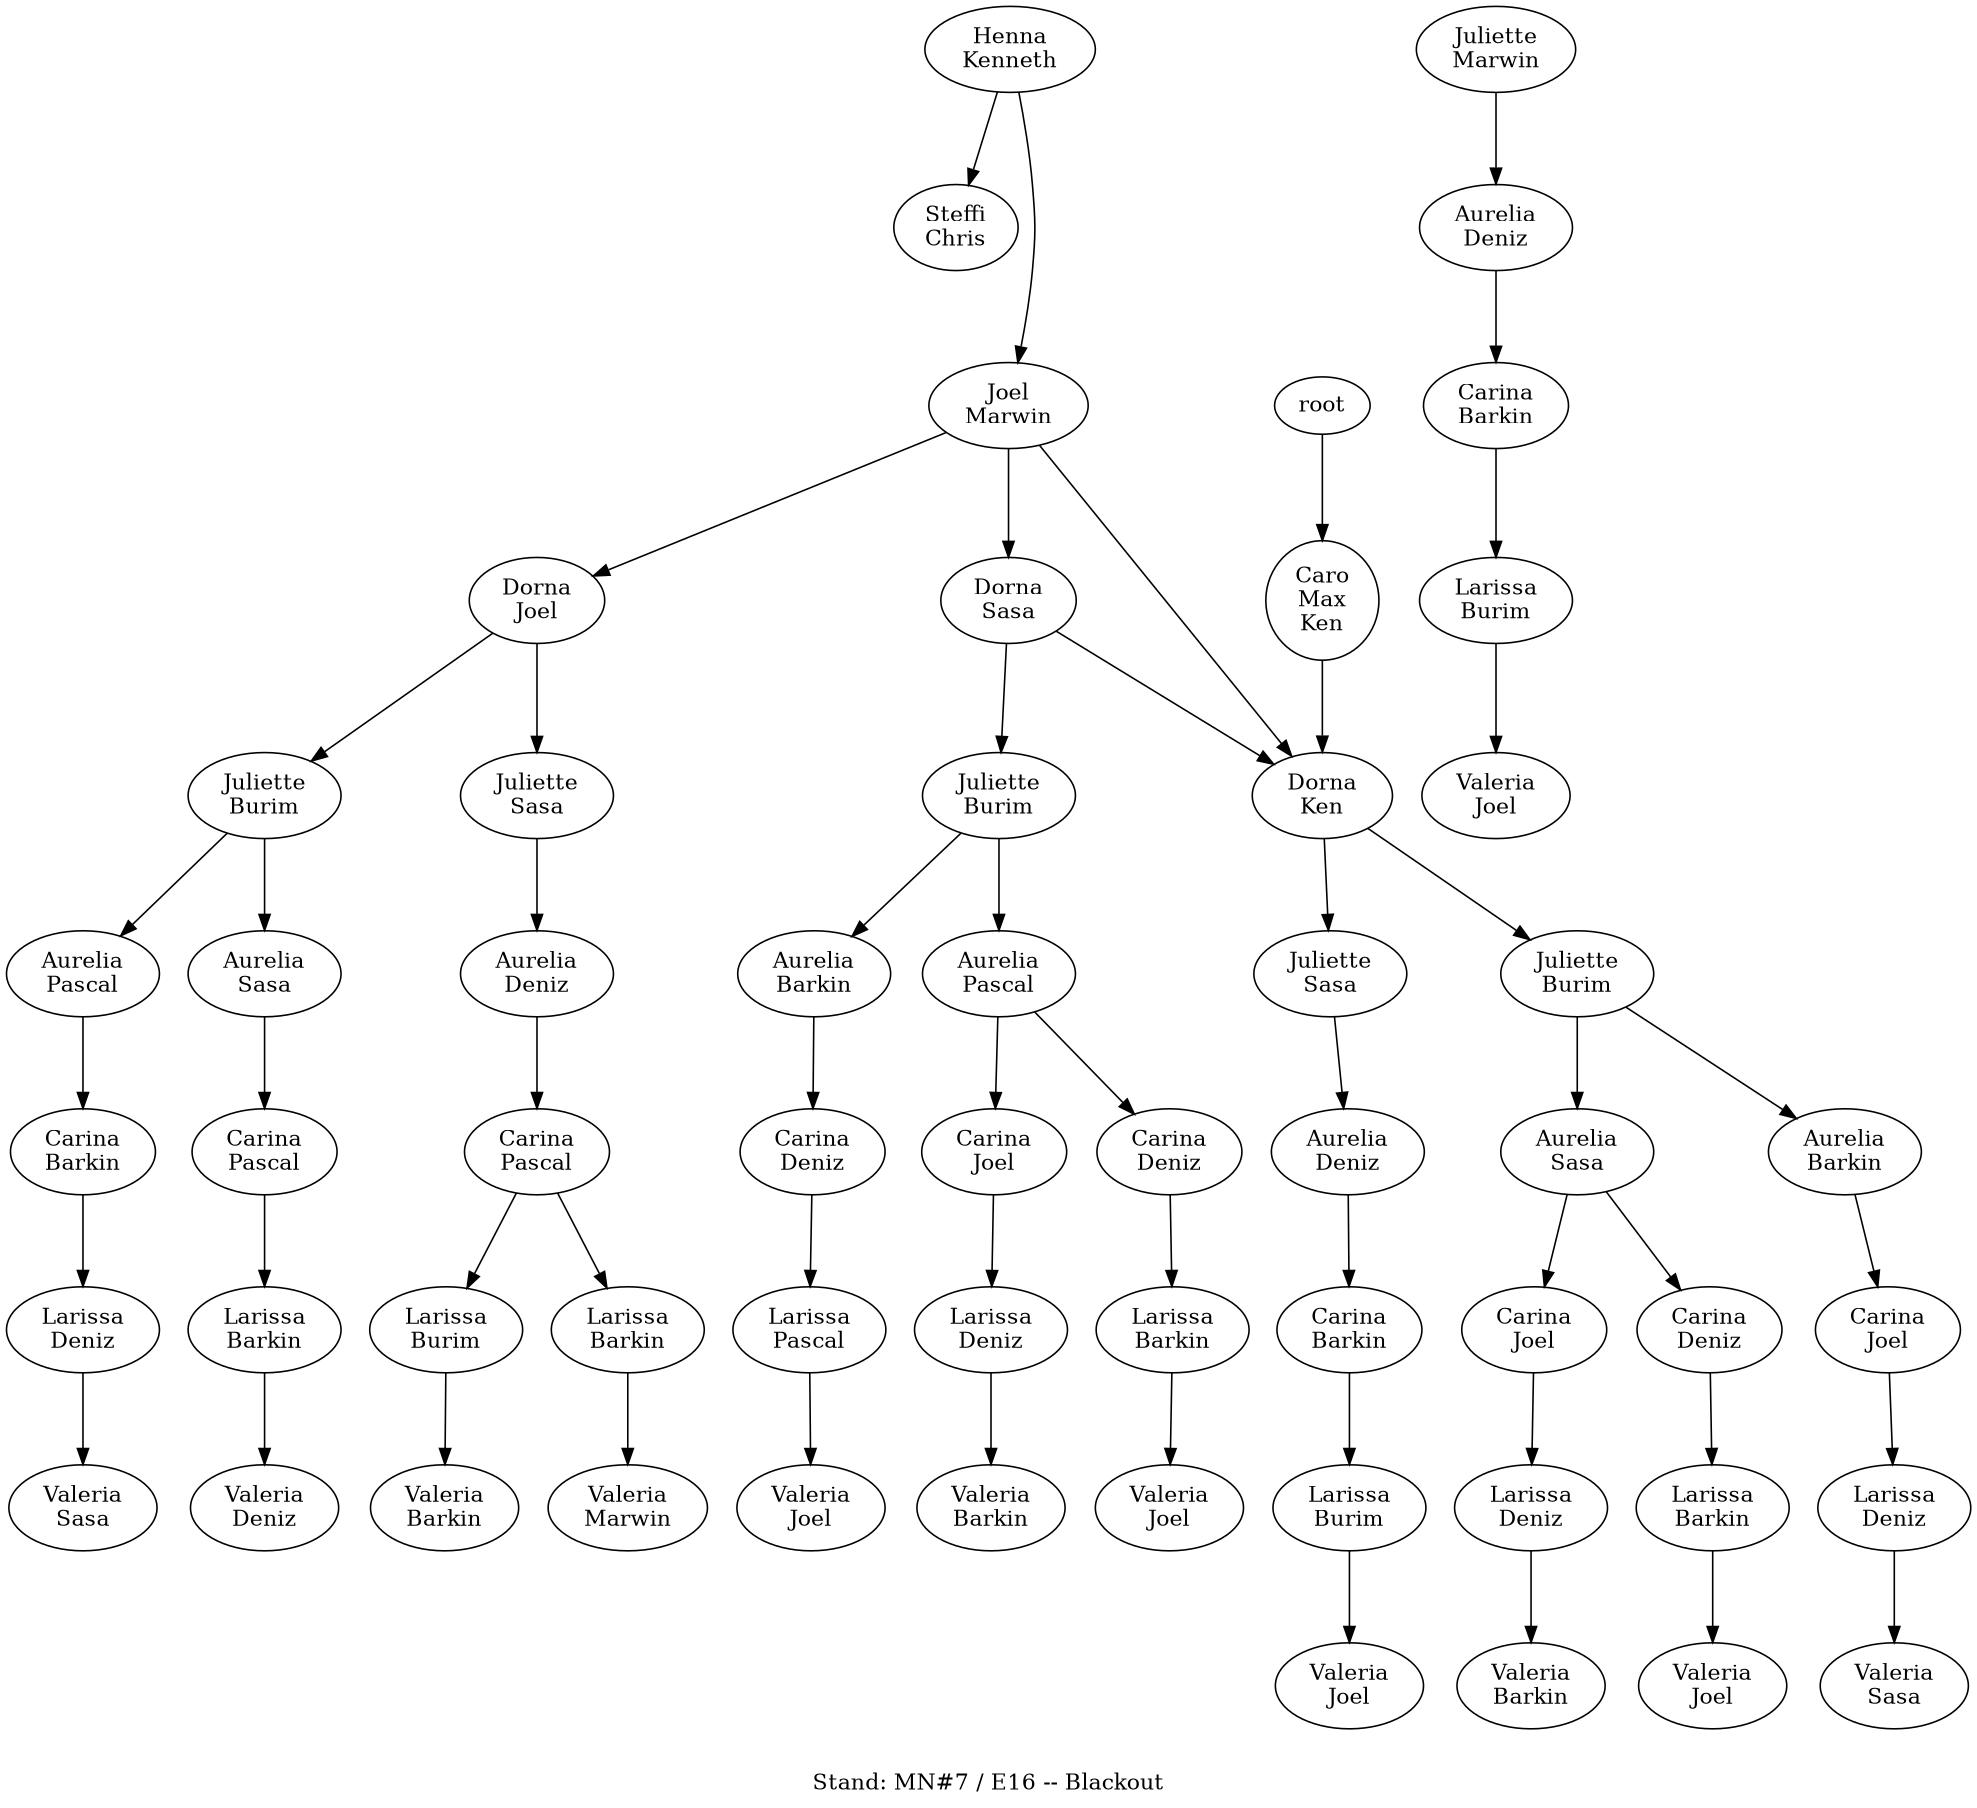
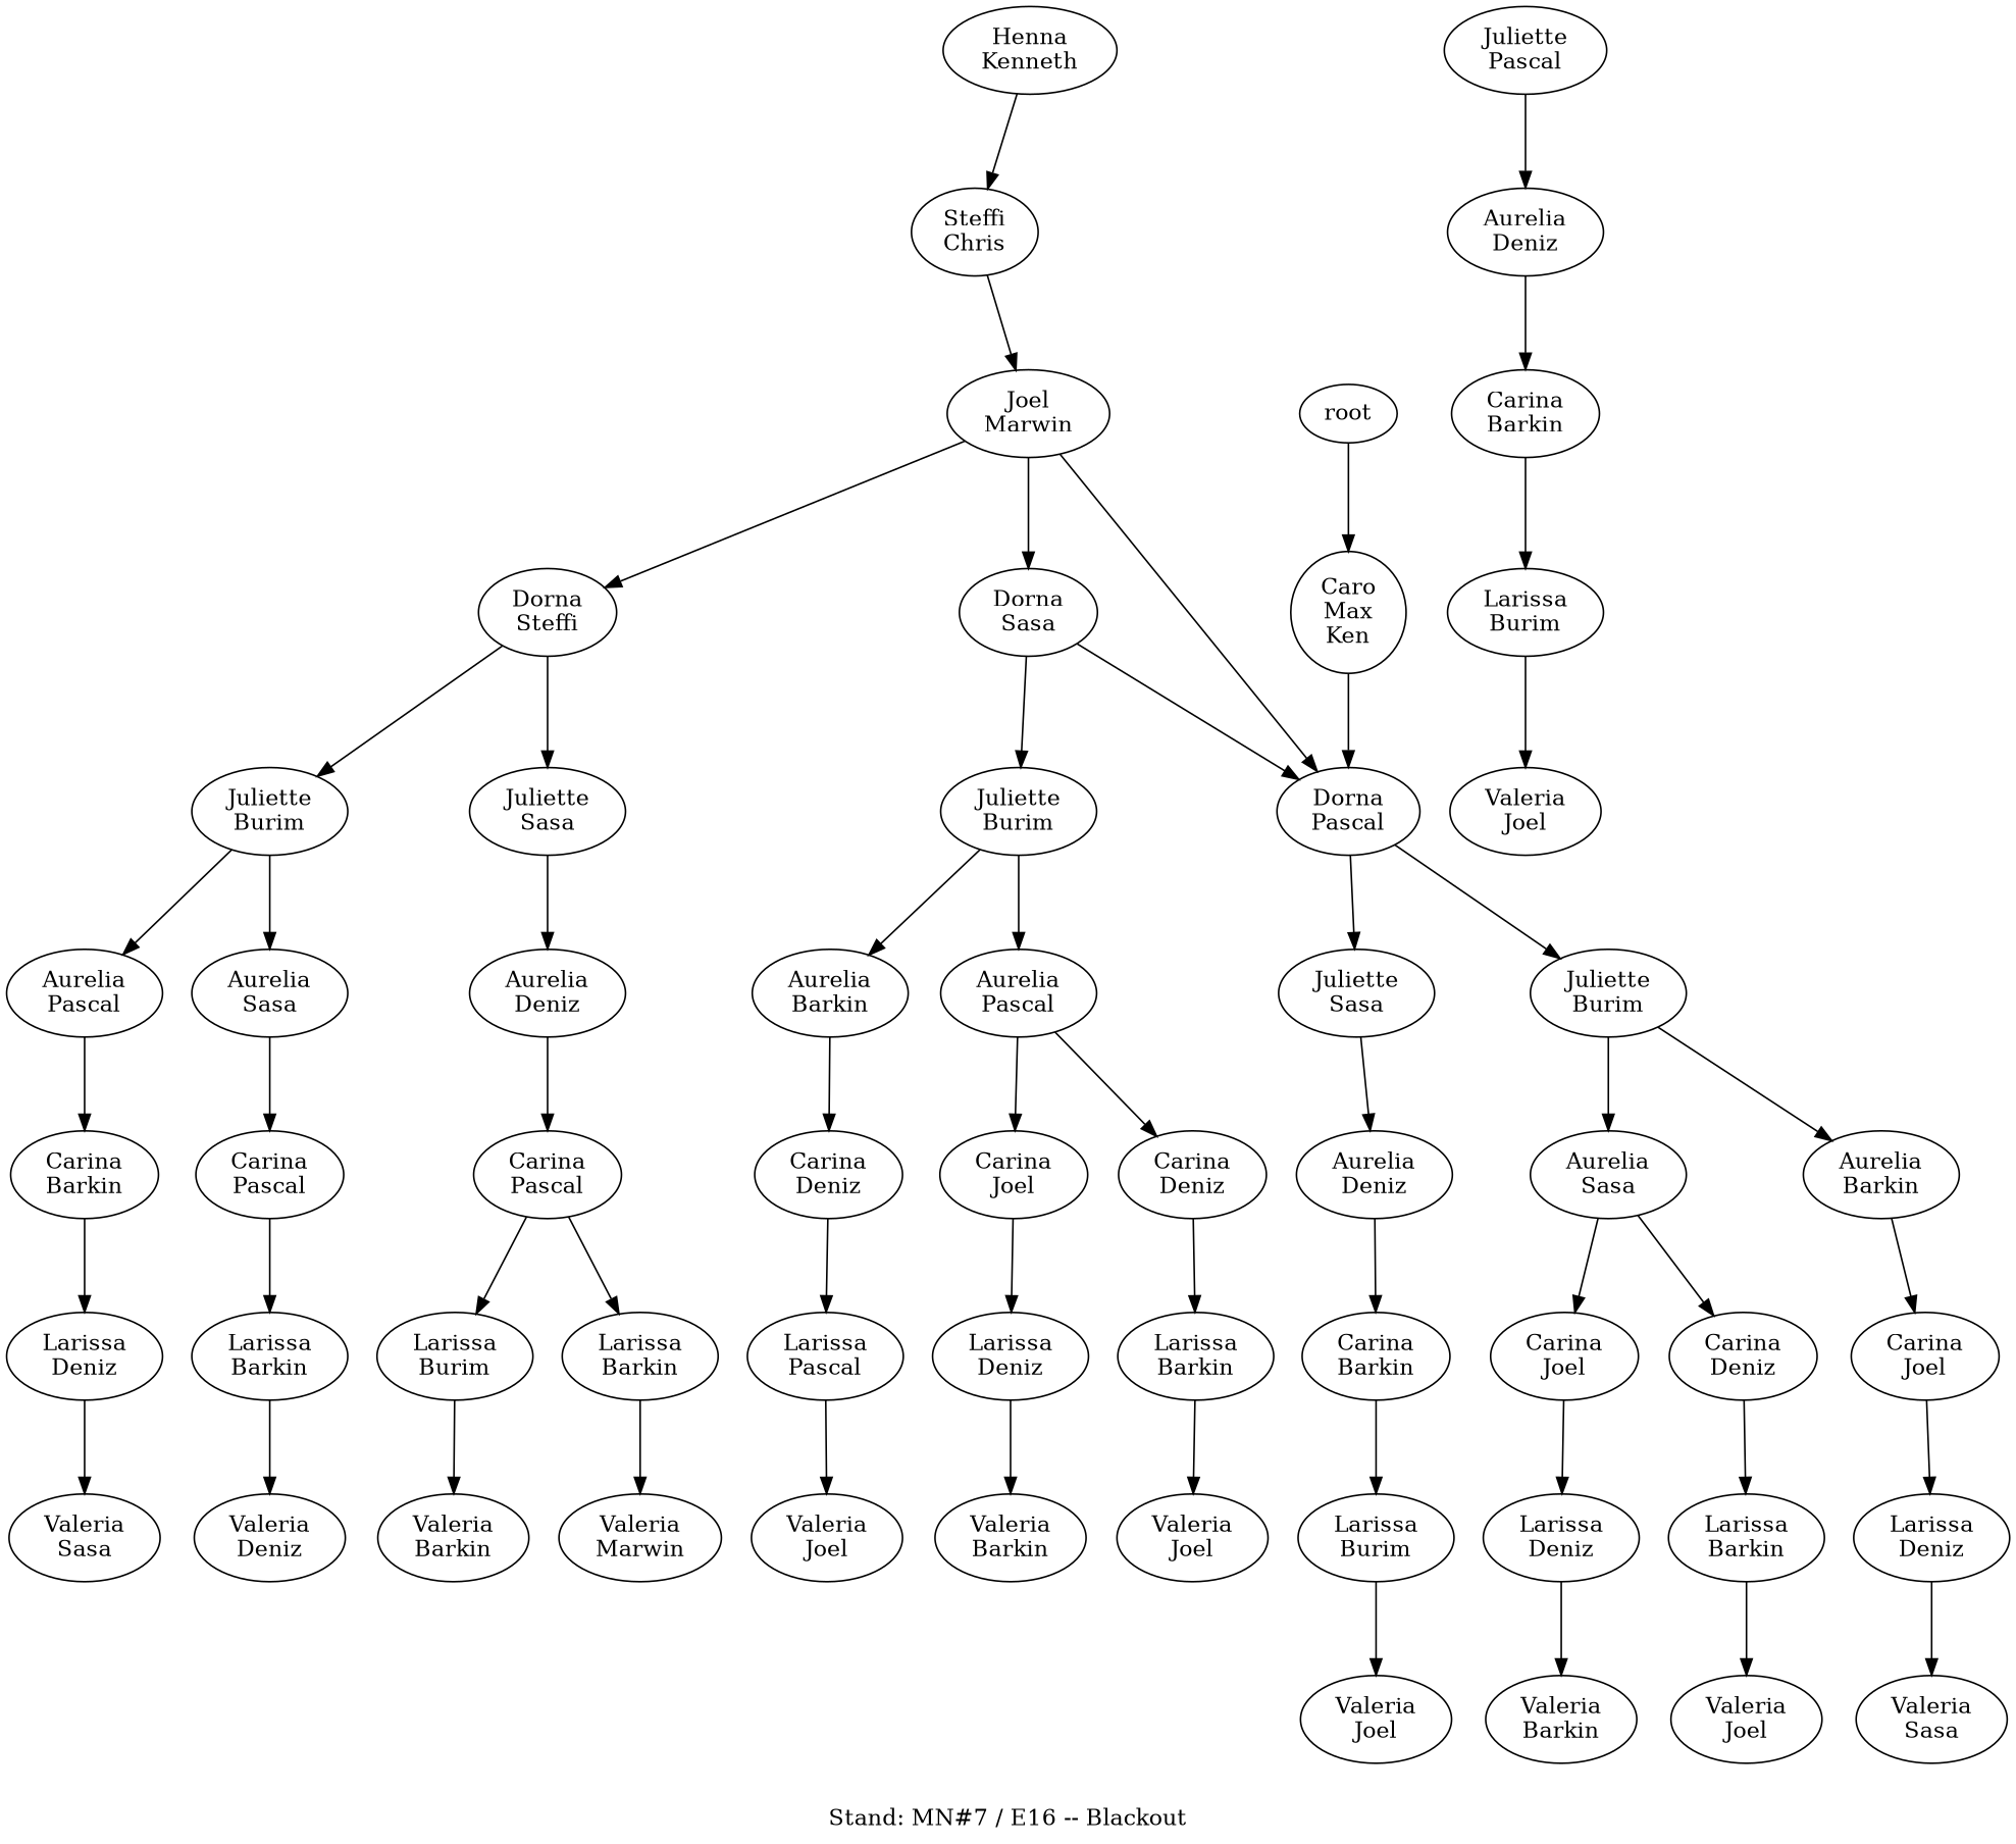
  digraph {
    label="Stand: MN#7 / E16 -- Blackout"
    labelloc=b
    ranksep=0.8
    n1 [label="Caro\nMax\nKen"]
-   n2 [label="Dorna\nKen"]
+   n2 [label="Dorna\nPascal"]
    n3 [label="Henna\nKenneth"]
    n4 [label="Steffi\nChris"]
    root
    n6 [label="Joel\nMarwin"]
-   n7 [label="Dorna\nJoel"]
+   n7 [label="Dorna\nSteffi"]
    n8 [label="Dorna\nSasa"]
    n9 [label="Juliette\nSasa"]
    n10 [label="Juliette\nBurim"]
    n11 [label="Juliette\nBurim"]
    n12 [label="Juliette\nSasa"]
    n13 [label="Juliette\nBurim"]
    n14 [label="Aurelia\nDeniz"]
    n15 [label="Aurelia\nPascal"]
    n16 [label="Aurelia\nSasa"]
    n17 [label="Carina\nPascal"]
    n18 [label="Larissa\nBarkin"]
    n19 [label="Larissa\nBurim"]
    n20 [label="Valeria\nMarwin"]
    n21 [label="Valeria\nBarkin"]
    n22 [label="Aurelia\nBarkin"]
    n23 [label="Aurelia\nSasa"]
    n24 [label="Aurelia\nDeniz"]
    n25 [label="Carina\nJoel"]
    n26 [label="Carina\nJoel"]
    n27 [label="Carina\nDeniz"]
    n28 [label="Larissa\nDeniz"]
    n29 [label="Valeria\nSasa"]
    n30 [label="Carina\nBarkin"]
    n31 [label="Carina\nPascal"]
    n32 [label="Larissa\nDeniz"]
    n33 [label="Valeria\nSasa"]
    n34 [label="Aurelia\nPascal"]
    n35 [label="Aurelia\nBarkin"]
-   n36 [label="Juliette\nMarwin"]
+   n36 [label="Juliette\nPascal"]
    n37 [label="Aurelia\nDeniz"]
    n38 [label="Carina\nJoel"]
    n39 [label="Carina\nDeniz"]
    n40 [label="Carina\nDeniz"]
    n41 [label="Larissa\nDeniz"]
    n42 [label="Larissa\nBarkin"]
    n43 [label="Valeria\nBarkin"]
    n44 [label="Larissa\nDeniz"]
    n45 [label="Larissa\nBarkin"]
    n46 [label="Valeria\nBarkin"]
    n47 [label="Larissa\nBarkin"]
    n48 [label="Valeria\nDeniz"]
    n49 [label="Valeria\nJoel"]
    n50 [label="Valeria\nJoel"]
    n51 [label="Carina\nBarkin"]
    n52 [label="Larissa\nBurim"]
    n53 [label="Valeria\nJoel"]
    n54 [label="Carina\nBarkin"]
    n55 [label="Larissa\nBurim"]
    n56 [label="Valeria\nJoel"]
    n57 [label="Larissa\nPascal"]
    n58 [label="Valeria\nJoel"]
    n1 -> n2
    n2 -> n11
    n2 -> n12
    n3 -> n4
-   n3 -> n6
+   n4 -> n6
    root -> n1
    n6 -> n2
    n6 -> n7
    n6 -> n8
    n7 -> n9
    n7 -> n10
    n8 -> n2
    n8 -> n13
    n9 -> n14
    n10 -> n15
    n10 -> n16
    n11 -> n22
    n11 -> n23
    n12 -> n24
    n13 -> n34
    n13 -> n35
    n14 -> n17
    n15 -> n30
    n16 -> n31
    n17 -> n18
    n17 -> n19
    n18 -> n20
    n19 -> n21
    n22 -> n25
    n23 -> n26
    n23 -> n27
    n24 -> n51
    n25 -> n28
    n26 -> n44
    n27 -> n45
    n28 -> n29
    n30 -> n32
    n31 -> n47
    n32 -> n33
    n34 -> n38
    n34 -> n39
    n35 -> n40
    n36 -> n37
    n37 -> n54
    n38 -> n41
    n39 -> n42
    n40 -> n57
    n41 -> n43
    n42 -> n50
    n44 -> n46
    n45 -> n49
    n47 -> n48
    n51 -> n52
    n52 -> n53
    n54 -> n55
    n55 -> n56
    n57 -> n58
  }
